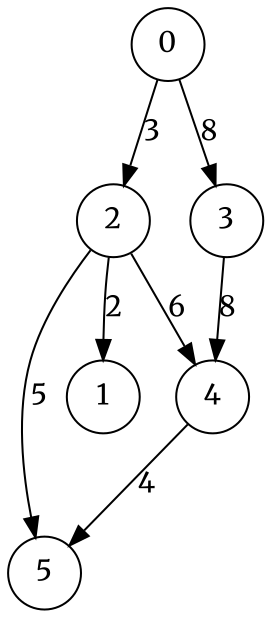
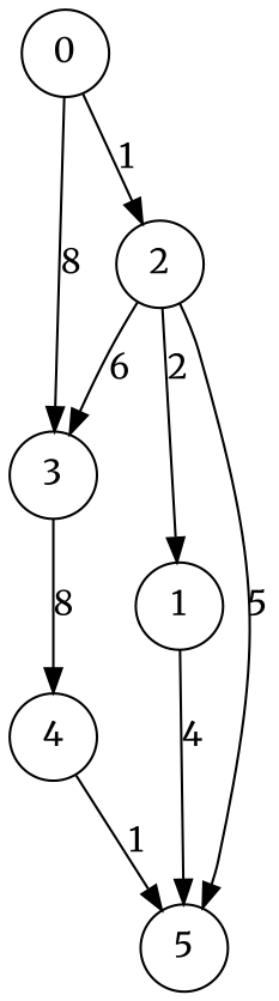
  digraph {
    fontname=Merriweather
    rankdir=TB
    node [fontname=Merriweather shape=circle]
    edge [fontname=Merriweather]
    4
    5
    2
    3
    1
    0
-   4 -> 5 [label=4]
+   4 -> 5 [label=1]
    2 -> 5 [label=5]
-   2 -> 4 [label=6]
+   2 -> 3 [label=6]
    2 -> 1 [label=2]
    3 -> 4 [label=8]
-   0 -> 2 [label=3]
+   1 -> 5 [label=4]
+   0 -> 2 [label=1]
    0 -> 3 [label=8]
  }
